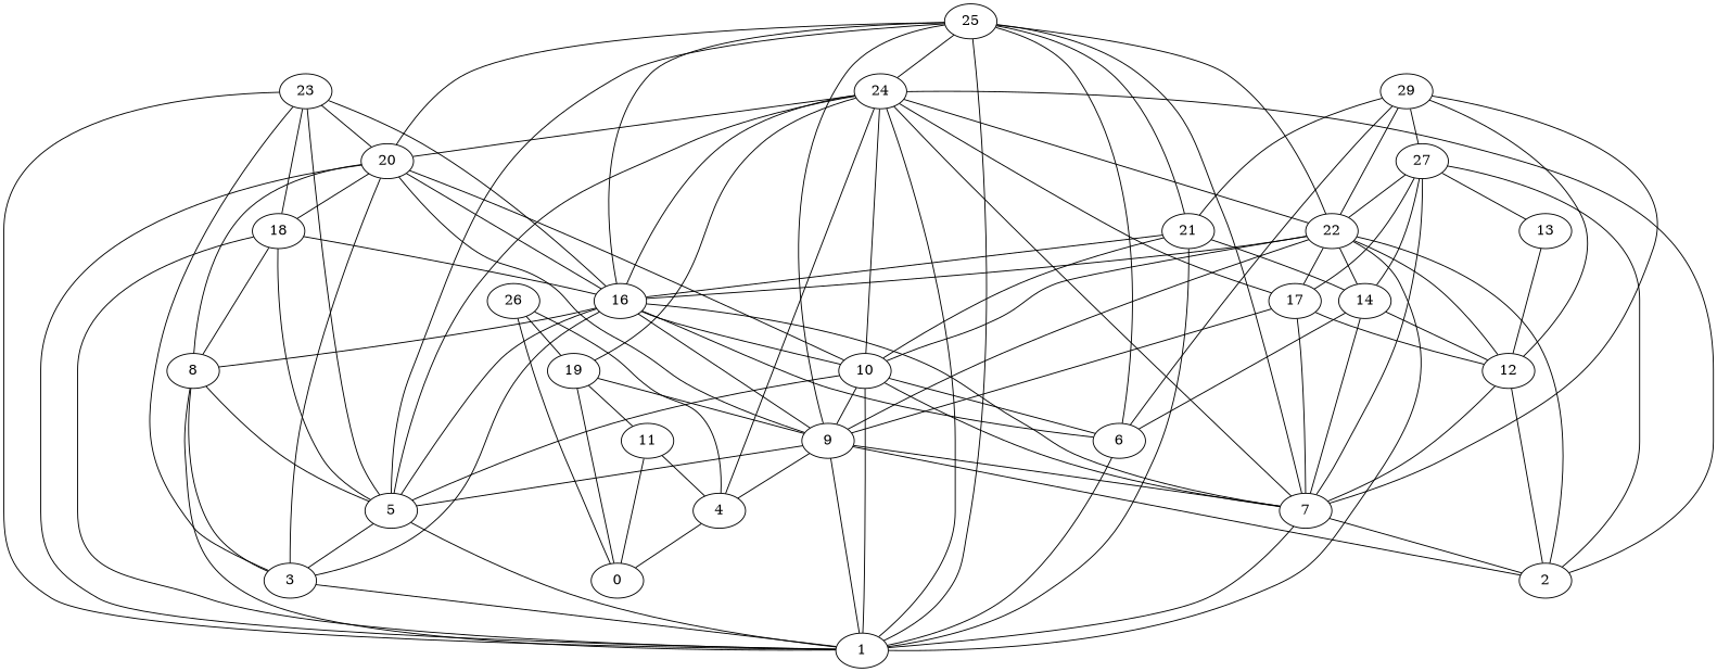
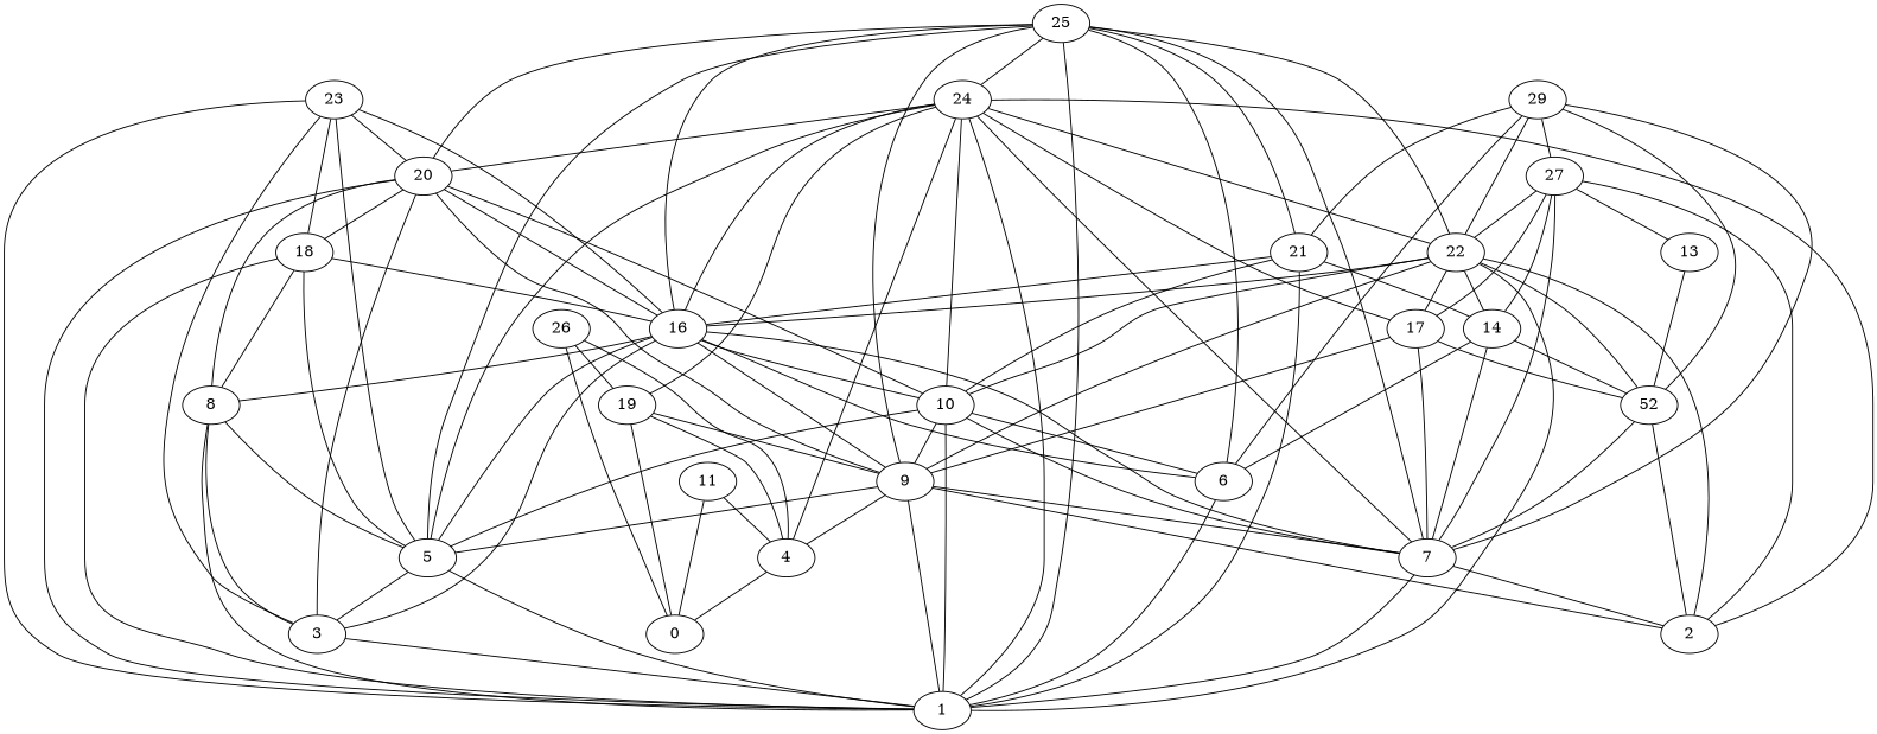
  digraph {
    rankdir=BT
    edge [arrowhead=both]
    0
    4
    11
    19
    26
    9
    24
    10
    20
    22
    25
    16
    17
    1
    3
    5
    6
    7
    8
    18
    21
    23
    14
    29
-   12
+   12 [label=52]
    27
    13
    2
    0 -> 4
    0 -> 11
    0 -> 19
    0 -> 26
    4 -> 11
    4 -> 26
    4 -> 9
    4 -> 24
-   11 -> 19
+   4 -> 19
    19 -> 26
    19 -> 24
    9 -> 19
    9 -> 10
    9 -> 20
    9 -> 22
    9 -> 25
    9 -> 16
    9 -> 17
    24 -> 25
    10 -> 24
    10 -> 20
    10 -> 22
    10 -> 16
    10 -> 21
    20 -> 24
    20 -> 25
    20 -> 23
    22 -> 24
    22 -> 25
    22 -> 29
    22 -> 27
    16 -> 24
    16 -> 20
    16 -> 22
    16 -> 25
    16 -> 18
    16 -> 21
    16 -> 23
    17 -> 24
    17 -> 22
    17 -> 27
    1 -> 9
    1 -> 24
    1 -> 10
    1 -> 20
    1 -> 22
    1 -> 25
    1 -> 3
    1 -> 5
    1 -> 6
    1 -> 7
    1 -> 8
    1 -> 18
    1 -> 21
    1 -> 23
    3 -> 20
    3 -> 16
    3 -> 5
    3 -> 8
    3 -> 23
    5 -> 9
    5 -> 24
    5 -> 10
    5 -> 25
    5 -> 16
    5 -> 8
    5 -> 18
    5 -> 23
    6 -> 10
    6 -> 25
    6 -> 16
    6 -> 14
    6 -> 29
    7 -> 9
    7 -> 24
    7 -> 10
    7 -> 25
    7 -> 16
    7 -> 17
    7 -> 14
    7 -> 29
    7 -> 12
    7 -> 27
    8 -> 20
    8 -> 16
    8 -> 18
    18 -> 20
    18 -> 23
    21 -> 25
    21 -> 29
    14 -> 22
    14 -> 21
    14 -> 27
    12 -> 22
    12 -> 17
    12 -> 14
    12 -> 29
    12 -> 13
    27 -> 29
    13 -> 27
    2 -> 9
    2 -> 24
    2 -> 22
    2 -> 7
    2 -> 12
    2 -> 27
  }
